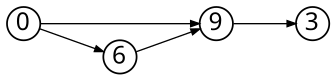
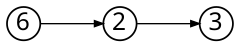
  digraph {
    fontname="Noto Sans"
    rankdir=LR
    node [fixedsize=true fontname="Noto Sans" shape=circle]
    edge [arrowsize=0.5 fontname="Noto Sans" penwidth=0.75]
-   2 [width=.26 label=9]
+   2 [width=.26]
    3 [width=.26]
    n3 [label=6 width=.26]
-   0 [width=.26]
    2 -> 3
    n3 -> 2
-   0 -> 2
-   0 -> n3
  }
